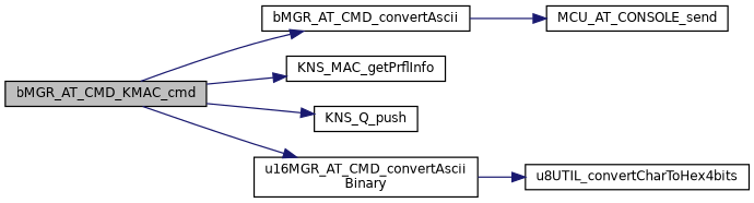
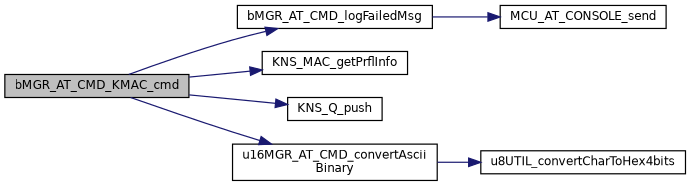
  digraph {
    rankdir=LR
    node [color=black fillcolor=white fontname=Helvetica fontsize=10 shape=record style=filled]
    edge [color=midnightblue fontname=Helvetica fontsize=10 labelfontname=Helvetica labelfontsize=10 style=solid]
    n1 [fillcolor=grey75 fontcolor=black height=0.2 label=bMGR_AT_CMD_KMAC_cmd width=0.4]
-   n2 [height=0.2 label=bMGR_AT_CMD_convertAscii width=0.4]
+   n2 [height=0.2 label=bMGR_AT_CMD_logFailedMsg width=0.4]
    n3 [height=0.2 label=KNS_MAC_getPrflInfo width=0.4]
    n4 [height=0.2 label=KNS_Q_push width=0.4]
    n5 [height=0.2 label="u16MGR_AT_CMD_convertAscii\lBinary" width=0.4]
    n6 [height=0.2 label=MCU_AT_CONSOLE_send width=0.4]
    n7 [height=0.2 label=u8UTIL_convertCharToHex4bits width=0.4]
    n1 -> n2
    n1 -> n3
    n1 -> n4
    n1 -> n5
    n2 -> n6
    n5 -> n7
  }
